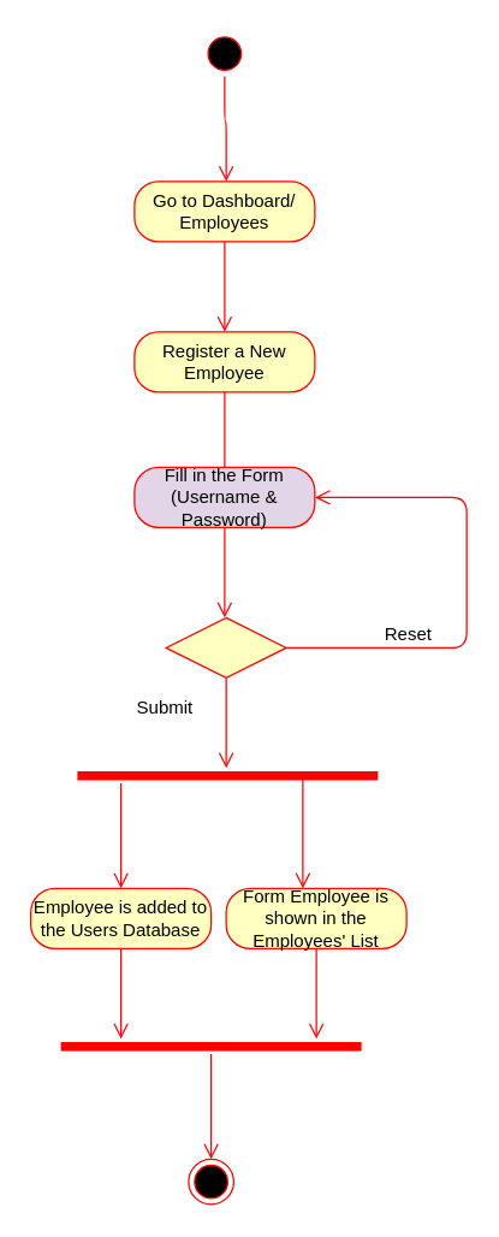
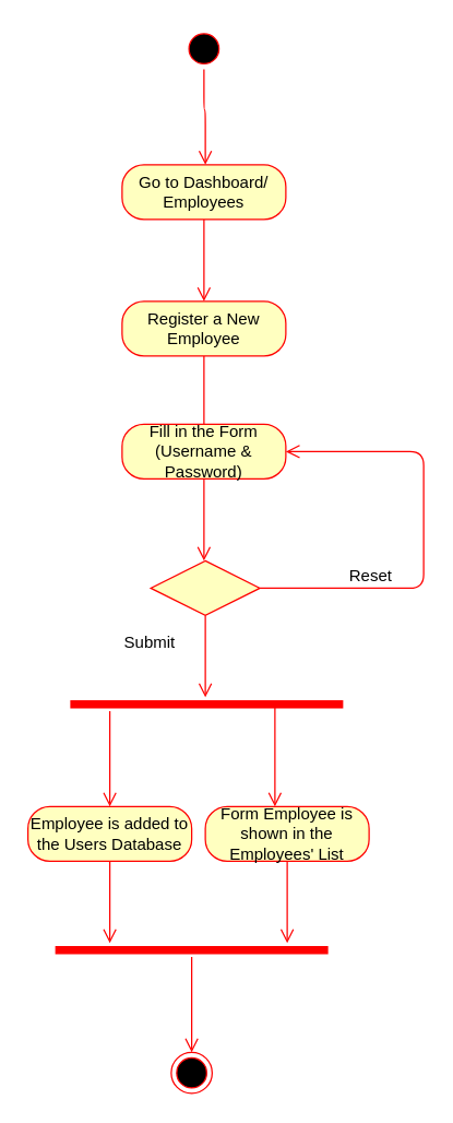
  <mxCell id="0" />
  <mxCell id="1" parent="0" />
  <mxCell id="2" value="" style="ellipse;html=1;shape=startState;fillColor=#000000;strokeColor=#ff0000;" vertex="1" parent="1"><mxGeometry x="134" y="20" width="30" height="30" as="geometry" /></mxCell>
  <mxCell id="3" value="" style="edgeStyle=orthogonalEdgeStyle;html=1;verticalAlign=bottom;endArrow=open;endSize=8;strokeColor=#ff0000;" edge="1" source="2" parent="1"><mxGeometry relative="1" as="geometry"><mxPoint x="150" y="120" as="targetPoint" /><Array as="points"><mxPoint x="149" y="80" /><mxPoint x="150" y="80" /></Array></mxGeometry></mxCell>
  <mxCell id="4" value="Go to Dashboard/ Employees" style="rounded=1;whiteSpace=wrap;html=1;arcSize=40;fontColor=#000000;fillColor=#ffffc0;strokeColor=#ff0000;" vertex="1" parent="1"><mxGeometry x="89" y="120" width="120" height="40" as="geometry" /></mxCell>
  <mxCell id="5" value="" style="edgeStyle=orthogonalEdgeStyle;html=1;verticalAlign=bottom;endArrow=open;endSize=8;strokeColor=#ff0000;" edge="1" source="4" parent="1"><mxGeometry relative="1" as="geometry"><mxPoint x="149" y="220" as="targetPoint" /></mxGeometry></mxCell>
  <mxCell id="6" value="Register a New Employee" style="rounded=1;whiteSpace=wrap;html=1;arcSize=40;fontColor=#000000;fillColor=#ffffc0;strokeColor=#ff0000;" vertex="1" parent="1"><mxGeometry x="89" y="220" width="120" height="40" as="geometry" /></mxCell>
  <mxCell id="7" value="" style="edgeStyle=orthogonalEdgeStyle;html=1;verticalAlign=bottom;endArrow=open;endSize=8;strokeColor=#ff0000;" edge="1" source="6" parent="1"><mxGeometry relative="1" as="geometry"><mxPoint x="149" y="320" as="targetPoint" /></mxGeometry></mxCell>
- <mxCell id="8" value="Fill in the Form (Username &amp;amp; Password)" style="rounded=1;whiteSpace=wrap;html=1;arcSize=40;fontColor=#000000;fillColor=#e1d5e7;strokeColor=#ff0000;" vertex="1" parent="1"><mxGeometry x="89" y="310" width="120" height="40" as="geometry" /></mxCell>
+ <mxCell id="8" value="Fill in the Form (Username &amp;amp; Password)" style="rounded=1;whiteSpace=wrap;html=1;arcSize=40;fontColor=#000000;fillColor=#ffffc0;strokeColor=#ff0000;" vertex="1" parent="1"><mxGeometry x="89" y="310" width="120" height="40" as="geometry" /></mxCell>
  <mxCell id="9" value="" style="edgeStyle=orthogonalEdgeStyle;html=1;verticalAlign=bottom;endArrow=open;endSize=8;strokeColor=#ff0000;" edge="1" source="8" parent="1"><mxGeometry relative="1" as="geometry"><mxPoint x="149" y="410" as="targetPoint" /></mxGeometry></mxCell>
  <mxCell id="10" value="" style="rhombus;whiteSpace=wrap;html=1;fillColor=#ffffc0;strokeColor=#ff0000;" vertex="1" parent="1"><mxGeometry x="110" y="410" width="80" height="40" as="geometry" /></mxCell>
  <mxCell id="11" value="" style="edgeStyle=orthogonalEdgeStyle;html=1;align=left;verticalAlign=bottom;endArrow=open;endSize=8;strokeColor=#ff0000;" edge="1" source="10" parent="1"><mxGeometry x="-1" relative="1" as="geometry"><mxPoint x="209" y="330" as="targetPoint" /><Array as="points"><mxPoint x="310" y="430" /><mxPoint x="310" y="330" /><mxPoint x="209" y="330" /></Array></mxGeometry></mxCell>
  <mxCell id="12" value="" style="edgeStyle=orthogonalEdgeStyle;html=1;align=left;verticalAlign=top;endArrow=open;endSize=8;strokeColor=#ff0000;" edge="1" source="10" parent="1"><mxGeometry x="-1" y="-20" relative="1" as="geometry"><mxPoint x="150" y="510" as="targetPoint" /><mxPoint x="20" y="-20" as="offset" /></mxGeometry></mxCell>
  <mxCell id="13" value="Reset" style="text;html=1;align=center;verticalAlign=middle;resizable=0;points=[];autosize=1;" vertex="1" parent="1"><mxGeometry x="246" y="411" width="50" height="20" as="geometry" /></mxCell>
  <mxCell id="14" value="Submit" style="text;html=1;align=center;verticalAlign=middle;resizable=0;points=[];autosize=1;" vertex="1" parent="1"><mxGeometry x="84" y="460" width="50" height="20" as="geometry" /></mxCell>
  <mxCell id="15" value="" style="shape=line;html=1;strokeWidth=6;strokeColor=#ff0000;" vertex="1" parent="1"><mxGeometry x="51" y="510" width="200" height="10" as="geometry" /></mxCell>
  <mxCell id="16" value="" style="edgeStyle=orthogonalEdgeStyle;html=1;verticalAlign=bottom;endArrow=open;endSize=8;strokeColor=#ff0000;" edge="1" source="15" parent="1"><mxGeometry relative="1" as="geometry"><mxPoint x="80" y="590" as="targetPoint" /><Array as="points"><mxPoint x="80" y="590" /></Array></mxGeometry></mxCell>
  <mxCell id="17" value="" style="edgeStyle=orthogonalEdgeStyle;html=1;verticalAlign=bottom;endArrow=open;endSize=8;strokeColor=#ff0000;exitX=0.75;exitY=0.5;exitDx=0;exitDy=0;exitPerimeter=0;" edge="1" parent="1" source="15"><mxGeometry relative="1" as="geometry"><mxPoint x="201" y="590" as="targetPoint" /><mxPoint x="161" y="530" as="sourcePoint" /><Array as="points"><mxPoint x="201" y="570" /><mxPoint x="201" y="570" /></Array></mxGeometry></mxCell>
  <mxCell id="18" value="Employee is added to the Users Database" style="rounded=1;whiteSpace=wrap;html=1;arcSize=40;fontColor=#000000;fillColor=#ffffc0;strokeColor=#ff0000;" vertex="1" parent="1"><mxGeometry x="20" y="590" width="120" height="40" as="geometry" /></mxCell>
  <mxCell id="19" value="" style="edgeStyle=orthogonalEdgeStyle;html=1;verticalAlign=bottom;endArrow=open;endSize=8;strokeColor=#ff0000;" edge="1" source="18" parent="1"><mxGeometry relative="1" as="geometry"><mxPoint x="80" y="690" as="targetPoint" /></mxGeometry></mxCell>
  <mxCell id="20" value="Form Employee is shown in the Employees' List" style="rounded=1;whiteSpace=wrap;html=1;arcSize=40;fontColor=#000000;fillColor=#ffffc0;strokeColor=#ff0000;" vertex="1" parent="1"><mxGeometry x="150" y="590" width="120" height="40" as="geometry" /></mxCell>
  <mxCell id="21" value="" style="edgeStyle=orthogonalEdgeStyle;html=1;verticalAlign=bottom;endArrow=open;endSize=8;strokeColor=#ff0000;" edge="1" source="20" parent="1"><mxGeometry relative="1" as="geometry"><mxPoint x="210" y="690" as="targetPoint" /></mxGeometry></mxCell>
  <mxCell id="22" value="" style="shape=line;html=1;strokeWidth=6;strokeColor=#ff0000;" vertex="1" parent="1"><mxGeometry x="40" y="690" width="200" height="10" as="geometry" /></mxCell>
  <mxCell id="23" value="" style="edgeStyle=orthogonalEdgeStyle;html=1;verticalAlign=bottom;endArrow=open;endSize=8;strokeColor=#ff0000;" edge="1" source="22" parent="1"><mxGeometry relative="1" as="geometry"><mxPoint x="140" y="770" as="targetPoint" /></mxGeometry></mxCell>
  <mxCell id="24" value="" style="ellipse;html=1;shape=endState;fillColor=#000000;strokeColor=#ff0000;" vertex="1" parent="1"><mxGeometry x="125" y="770" width="30" height="30" as="geometry" /></mxCell>
